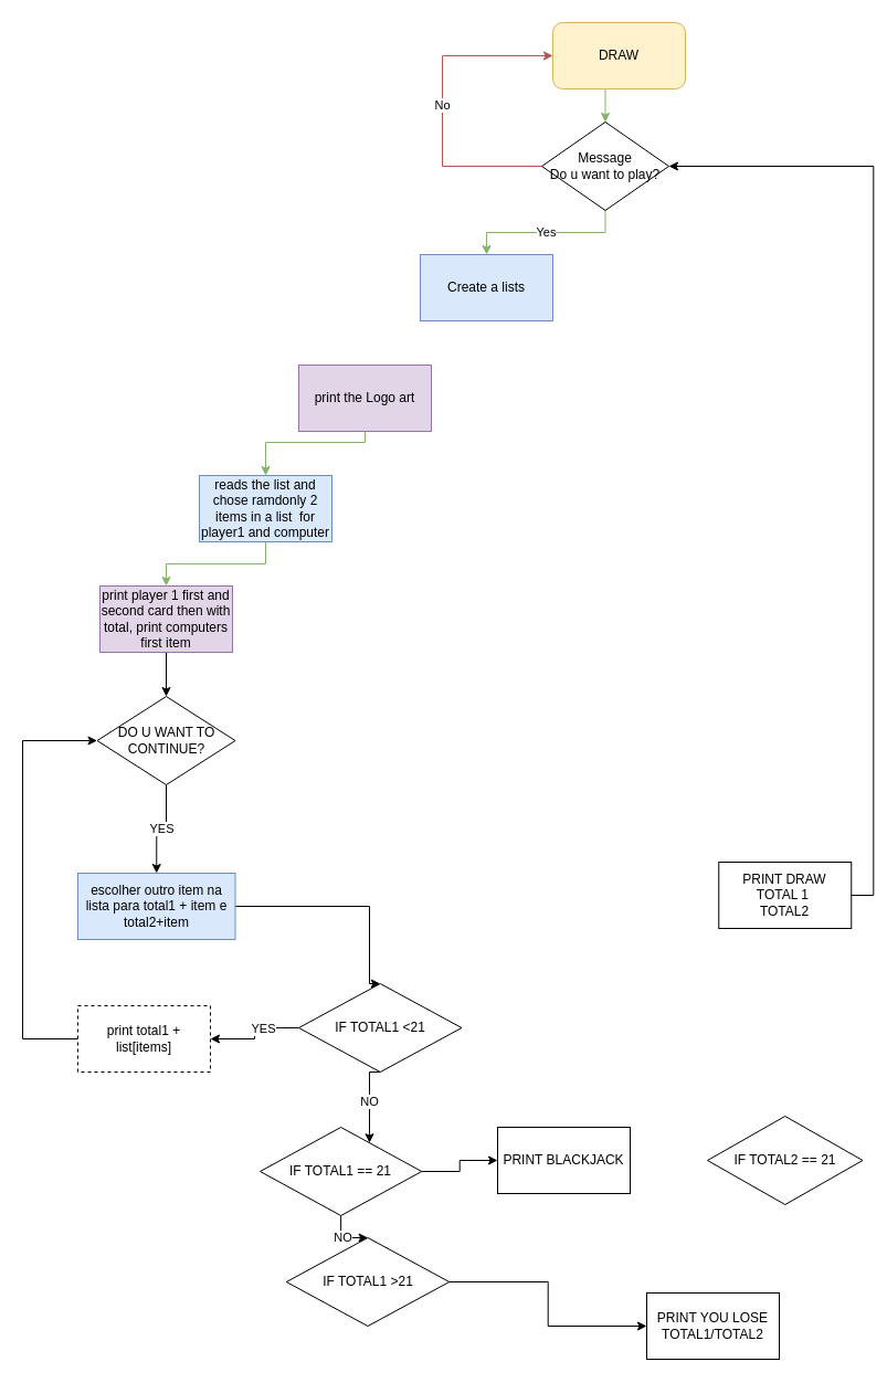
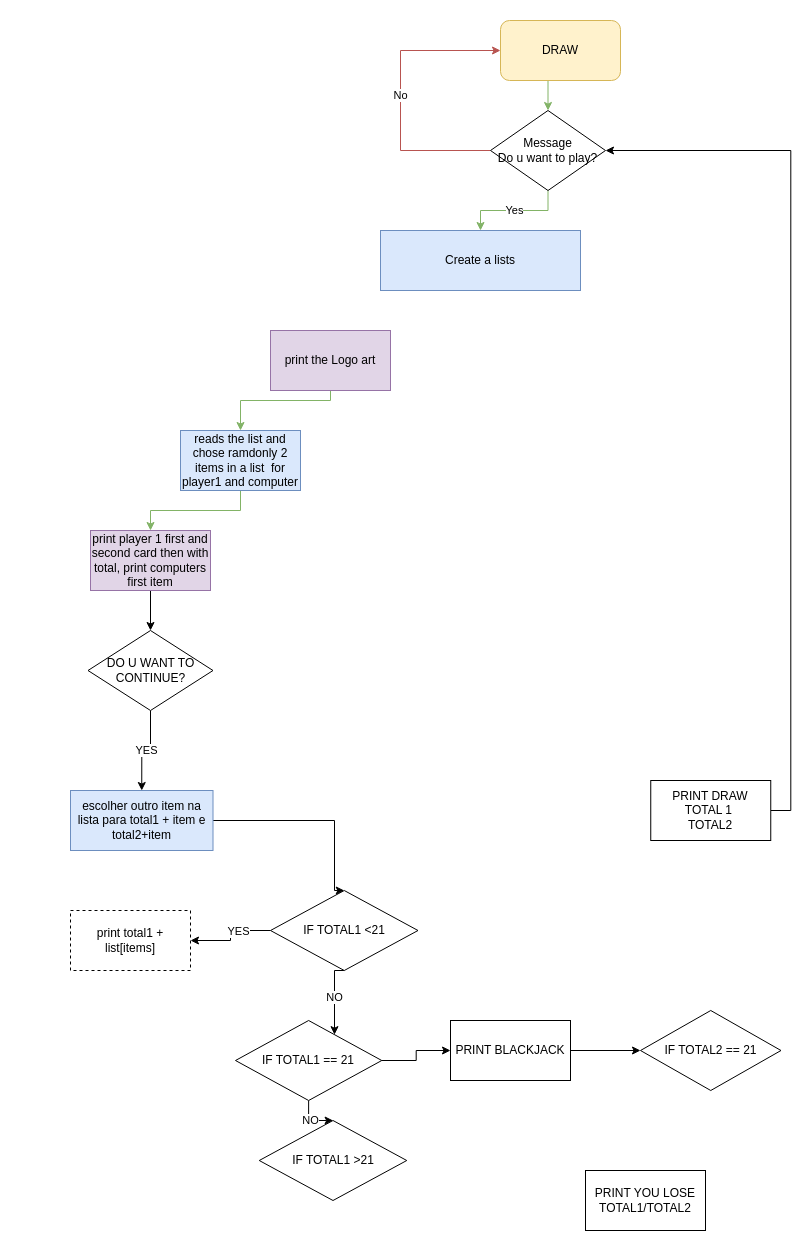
  <mxCell id="0" />
  <mxCell id="1" parent="0" />
  <mxCell id="2" style="edgeStyle=orthogonalEdgeStyle;rounded=0;orthogonalLoop=1;jettySize=auto;html=1;exitX=0.5;exitY=1;exitDx=0;exitDy=0;entryX=0.5;entryY=0;entryDx=0;entryDy=0;fillColor=#d5e8d4;strokeColor=#82b366;" parent="1" source="3" target="6" edge="1"><mxGeometry relative="1" as="geometry" /></mxCell>
  <mxCell id="3" value="DRAW" style="rounded=1;whiteSpace=wrap;html=1;fillColor=#fff2cc;strokeColor=#d6b656;" parent="1" vertex="1"><mxGeometry x="500" y="20" width="120" height="60" as="geometry" /></mxCell>
  <mxCell id="4" value="Yes" style="edgeStyle=orthogonalEdgeStyle;rounded=0;orthogonalLoop=1;jettySize=auto;html=1;entryX=0.5;entryY=0;entryDx=0;entryDy=0;fillColor=#d5e8d4;strokeColor=#82b366;" parent="1" source="6" target="13" edge="1"><mxGeometry relative="1" as="geometry"><mxPoint x="560" y="180" as="targetPoint" /></mxGeometry></mxCell>
  <mxCell id="5" value="No" style="edgeStyle=orthogonalEdgeStyle;rounded=0;orthogonalLoop=1;jettySize=auto;html=1;entryX=0;entryY=0.5;entryDx=0;entryDy=0;fillColor=#f8cecc;strokeColor=#b85450;" parent="1" source="6" target="3" edge="1"><mxGeometry relative="1" as="geometry"><mxPoint x="490" y="80" as="targetPoint" /><Array as="points"><mxPoint x="400" y="150" /><mxPoint x="400" y="50" /></Array></mxGeometry></mxCell>
  <mxCell id="6" value="Message&lt;br style=&quot;border-color: var(--border-color);&quot;&gt;Do u want to play?" style="rhombus;whiteSpace=wrap;html=1;" parent="1" vertex="1"><mxGeometry x="490" y="110" width="115" height="80" as="geometry" /></mxCell>
  <mxCell id="7" value="" style="edgeStyle=orthogonalEdgeStyle;rounded=0;orthogonalLoop=1;jettySize=auto;html=1;fillColor=#d5e8d4;strokeColor=#82b366;" parent="1" source="8" target="10" edge="1"><mxGeometry relative="1" as="geometry"><Array as="points"><mxPoint x="330" y="400" /><mxPoint x="240" y="400" /></Array></mxGeometry></mxCell>
  <mxCell id="8" value="print the Logo art" style="whiteSpace=wrap;html=1;fillColor=#e1d5e7;strokeColor=#9673a6;" parent="1" vertex="1"><mxGeometry x="270" y="330" width="120" height="60" as="geometry" /></mxCell>
  <mxCell id="9" value="" style="edgeStyle=orthogonalEdgeStyle;rounded=0;orthogonalLoop=1;jettySize=auto;html=1;fillColor=#d5e8d4;strokeColor=#82b366;" parent="1" source="10" target="12" edge="1"><mxGeometry relative="1" as="geometry" /></mxCell>
  <mxCell id="10" value="reads the list and chose ramdonly 2 items in a list&amp;nbsp; for player1 and computer" style="whiteSpace=wrap;html=1;fillColor=#dae8fc;strokeColor=#6c8ebf;" parent="1" vertex="1"><mxGeometry x="180" y="430" width="120" height="60" as="geometry" /></mxCell>
  <mxCell id="11" style="edgeStyle=orthogonalEdgeStyle;rounded=0;orthogonalLoop=1;jettySize=auto;html=1;entryX=0.5;entryY=0;entryDx=0;entryDy=0;" edge="1" parent="1" source="12" target="23"><mxGeometry x="-0.25" relative="1" as="geometry"><mxPoint as="offset" /></mxGeometry></mxCell>
  <mxCell id="12" value="print player 1 first and second card then with total, print computers first item" style="whiteSpace=wrap;html=1;fillColor=#e1d5e7;strokeColor=#9673a6;" parent="1" vertex="1"><mxGeometry x="90" y="530" width="120" height="60" as="geometry" /></mxCell>
- <mxCell id="13" value="Create a lists" style="whiteSpace=wrap;html=1;fillColor=#dae8fc;strokeColor=#6c8ebf;" vertex="1" parent="1"><mxGeometry x="380" y="230" width="120" height="60" as="geometry" /></mxCell>
+ <mxCell id="13" value="Create a lists" style="whiteSpace=wrap;html=1;fillColor=#dae8fc;strokeColor=#6c8ebf;" vertex="1" parent="1"><mxGeometry x="380" y="230" width="200" height="60" as="geometry" /></mxCell>
  <mxCell id="14" value="" style="edgeStyle=orthogonalEdgeStyle;rounded=0;orthogonalLoop=1;jettySize=auto;html=1;" edge="1" parent="1" source="16" target="18"><mxGeometry relative="1" as="geometry" /></mxCell>
  <mxCell id="15" value="NO" style="edgeStyle=orthogonalEdgeStyle;rounded=0;orthogonalLoop=1;jettySize=auto;html=1;exitX=0.5;exitY=1;exitDx=0;exitDy=0;" edge="1" parent="1" source="16" target="31"><mxGeometry relative="1" as="geometry" /></mxCell>
  <mxCell id="16" value="IF TOTAL1 == 21" style="rhombus;whiteSpace=wrap;html=1;" vertex="1" parent="1"><mxGeometry x="235" y="1020" width="146.25" height="80" as="geometry" /></mxCell>
+ <mxCell id="17" value="" style="edgeStyle=orthogonalEdgeStyle;rounded=0;orthogonalLoop=1;jettySize=auto;html=1;" edge="1" parent="1" source="18" target="19"><mxGeometry relative="1" as="geometry" /></mxCell>
  <mxCell id="18" value="PRINT BLACKJACK" style="whiteSpace=wrap;html=1;" vertex="1" parent="1"><mxGeometry x="450" y="1020" width="120" height="60" as="geometry" /></mxCell>
  <mxCell id="19" value="IF TOTAL2 == 21" style="rhombus;whiteSpace=wrap;html=1;" vertex="1" parent="1"><mxGeometry x="640" y="1010" width="140.5" height="80" as="geometry" /></mxCell>
  <mxCell id="20" style="edgeStyle=orthogonalEdgeStyle;rounded=0;orthogonalLoop=1;jettySize=auto;html=1;entryX=1;entryY=0.5;entryDx=0;entryDy=0;exitX=1;exitY=0.5;exitDx=0;exitDy=0;" edge="1" parent="1" source="21" target="6"><mxGeometry relative="1" as="geometry"><mxPoint x="720" y="60" as="targetPoint" /></mxGeometry></mxCell>
  <mxCell id="21" value="PRINT DRAW&lt;br&gt;TOTAL 1&amp;nbsp;&lt;br&gt;TOTAL2" style="whiteSpace=wrap;html=1;" vertex="1" parent="1"><mxGeometry x="650.25" y="780" width="120" height="60" as="geometry" /></mxCell>
  <mxCell id="22" value="YES" style="edgeStyle=orthogonalEdgeStyle;rounded=0;orthogonalLoop=1;jettySize=auto;html=1;exitX=0.5;exitY=1;exitDx=0;exitDy=0;entryX=0.5;entryY=0;entryDx=0;entryDy=0;" edge="1" parent="1" source="23" target="25"><mxGeometry relative="1" as="geometry" /></mxCell>
  <mxCell id="23" value="DO U WANT TO CONTINUE?" style="rhombus;whiteSpace=wrap;html=1;" vertex="1" parent="1"><mxGeometry x="87.5" y="630" width="125" height="80" as="geometry" /></mxCell>
  <mxCell id="24" style="edgeStyle=orthogonalEdgeStyle;rounded=0;orthogonalLoop=1;jettySize=auto;html=1;entryX=0.5;entryY=0;entryDx=0;entryDy=0;" edge="1" parent="1" source="25" target="29"><mxGeometry relative="1" as="geometry"><Array as="points"><mxPoint x="334" y="820" /></Array></mxGeometry></mxCell>
  <mxCell id="25" value="escolher outro item na lista para total1 + item e total2+item" style="whiteSpace=wrap;html=1;fillColor=#dae8fc;strokeColor=#6c8ebf;" vertex="1" parent="1"><mxGeometry x="70" y="790" width="142.5" height="60" as="geometry" /></mxCell>
  <mxCell id="26" style="edgeStyle=orthogonalEdgeStyle;rounded=0;orthogonalLoop=1;jettySize=auto;html=1;entryX=1;entryY=0.5;entryDx=0;entryDy=0;" edge="1" parent="1" source="29" target="34"><mxGeometry relative="1" as="geometry"><mxPoint x="170" y="950" as="targetPoint" /><Array as="points" /></mxGeometry></mxCell>
  <mxCell id="27" value="YES" style="edgeLabel;html=1;align=center;verticalAlign=middle;resizable=0;points=[];" vertex="1" connectable="0" parent="26"><mxGeometry x="-0.744" y="1" relative="1" as="geometry"><mxPoint x="-21" y="-1" as="offset" /></mxGeometry></mxCell>
  <mxCell id="28" value="NO" style="edgeStyle=orthogonalEdgeStyle;rounded=0;orthogonalLoop=1;jettySize=auto;html=1;exitX=0.5;exitY=1;exitDx=0;exitDy=0;" edge="1" parent="1" source="29" target="16"><mxGeometry relative="1" as="geometry"><Array as="points"><mxPoint x="334" y="1000" /><mxPoint x="334" y="1000" /></Array></mxGeometry></mxCell>
  <mxCell id="29" value="IF TOTAL1 &amp;lt;21" style="rhombus;whiteSpace=wrap;html=1;" vertex="1" parent="1"><mxGeometry x="270" y="890" width="147.5" height="80" as="geometry" /></mxCell>
- <mxCell id="30" value="" style="edgeStyle=orthogonalEdgeStyle;rounded=0;orthogonalLoop=1;jettySize=auto;html=1;" edge="1" parent="1" source="31" target="32"><mxGeometry relative="1" as="geometry" /></mxCell>
  <mxCell id="31" value="IF TOTAL1 &amp;gt;21" style="rhombus;whiteSpace=wrap;html=1;" vertex="1" parent="1"><mxGeometry x="258.75" y="1120" width="147.5" height="80" as="geometry" /></mxCell>
  <mxCell id="32" value="PRINT YOU LOSE&lt;br&gt;TOTAL1/TOTAL2" style="whiteSpace=wrap;html=1;" vertex="1" parent="1"><mxGeometry x="585" y="1170" width="120" height="60" as="geometry" /></mxCell>
- <mxCell id="33" style="edgeStyle=orthogonalEdgeStyle;rounded=0;orthogonalLoop=1;jettySize=auto;html=1;entryX=0;entryY=0.5;entryDx=0;entryDy=0;" edge="1" parent="1" source="34" target="23"><mxGeometry relative="1" as="geometry"><mxPoint x="10" y="670" as="targetPoint" /><Array as="points"><mxPoint x="20" y="940" /><mxPoint x="20" y="670" /></Array></mxGeometry></mxCell>
  <mxCell id="34" value="print total1 + list[items]" style="whiteSpace=wrap;html=1;dashed=1;" vertex="1" parent="1"><mxGeometry x="70" y="910" width="120" height="60" as="geometry" /></mxCell>
